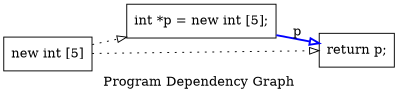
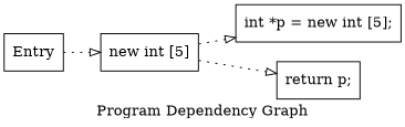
  digraph {
    label="Program Dependency Graph"
    rankdir=LR
    node [shape=record]
    edge [arrowhead=onormal style=dotted]
+   n1 [label="{Entry}"]
    n2 [label="{new int [5]}"]
    n3 [label="{int *p = new int [5];}"]
    n4 [label="{return p;}"]
+   n1 -> n2
    n2 -> n3
    n2 -> n4
-   n3 -> n4 [color=blue label=p style=bold]
  }
